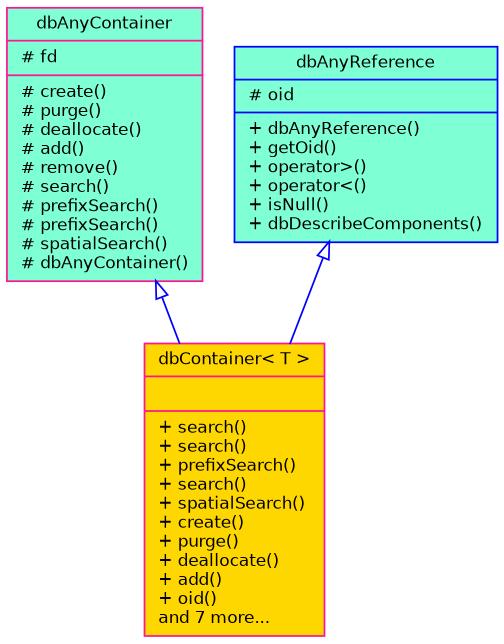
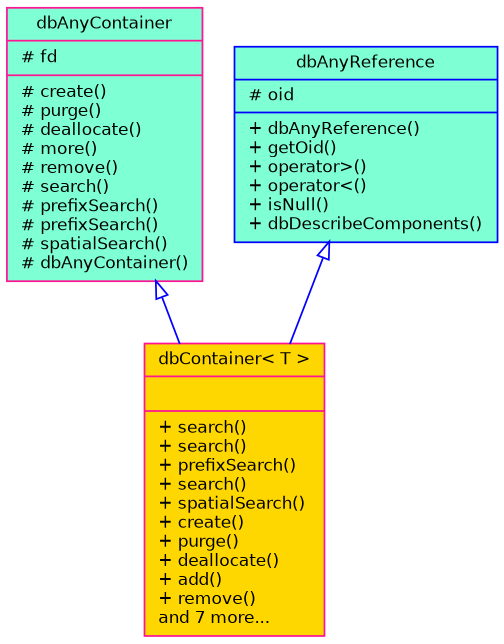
  digraph {
    node [color=deeppink fillcolor=aquamarine fontname=Helvetica fontsize=10 shape=record style=filled]
    edge [arrowtail=onormal color=blue dir=back fontname=Helvetica fontsize=10 labelfontname=Helvetica labelfontsize=10 style=solid]
-   n1 [fillcolor=gold fontcolor=black height=0.2 label="{dbContainer\< T \>\n||+ search()\l+ search()\l+ prefixSearch()\l+ search()\l+ spatialSearch()\l+ create()\l+ purge()\l+ deallocate()\l+ add()\l+ oid()\land 7 more...\l}" width=0.4]
-   n2 [height=0.2 label="{dbAnyContainer\n|# fd\l|# create()\l# purge()\l# deallocate()\l# add()\l# remove()\l# search()\l# prefixSearch()\l# prefixSearch()\l# spatialSearch()\l# dbAnyContainer()\l}" width=0.4]
+   n1 [fillcolor=gold fontcolor=black height=0.2 label="{dbContainer\< T \>\n||+ search()\l+ search()\l+ prefixSearch()\l+ search()\l+ spatialSearch()\l+ create()\l+ purge()\l+ deallocate()\l+ add()\l+ remove()\land 7 more...\l}" width=0.4]
+   n2 [height=0.2 label="{dbAnyContainer\n|# fd\l|# create()\l# purge()\l# deallocate()\l# more()\l# remove()\l# search()\l# prefixSearch()\l# prefixSearch()\l# spatialSearch()\l# dbAnyContainer()\l}" width=0.4]
    n3 [color=blue height=0.2 label="{dbAnyReference\n|# oid\l|+ dbAnyReference()\l+ getOid()\l+ operator\>()\l+ operator\<()\l+ isNull()\l+ dbDescribeComponents()\l}" width=0.4]
    n2 -> n1
    n3 -> n1
  }
